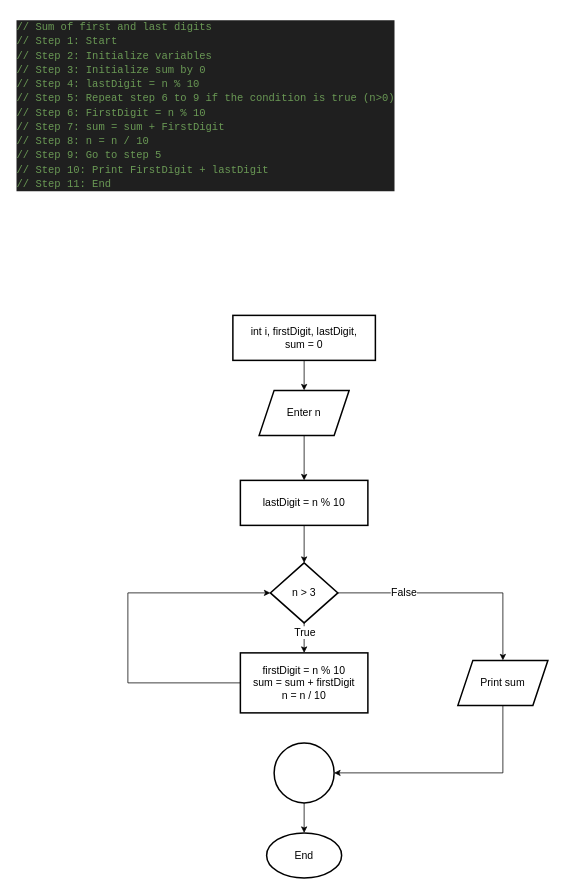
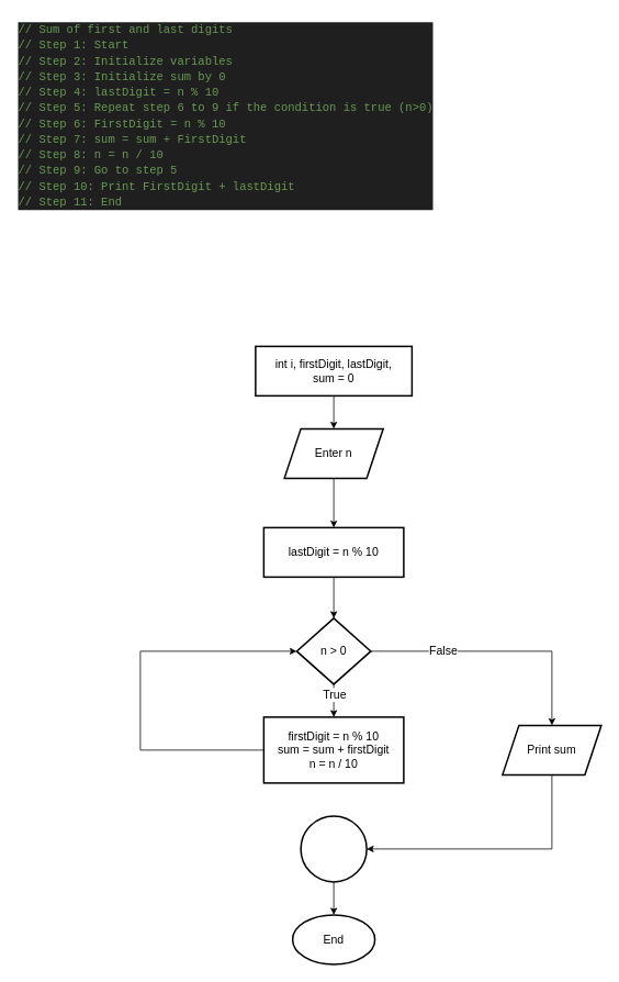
  <mxCell id="0" />
  <mxCell id="1" parent="0" />
  <mxCell id="2" value="&lt;div style=&quot;color: rgb(204, 204, 204); background-color: rgb(31, 31, 31); font-family: Consolas, &amp;quot;Courier New&amp;quot;, monospace; font-weight: normal; line-height: 19px; white-space: pre;&quot;&gt;&lt;div&gt;&lt;span style=&quot;color: #6a9955;&quot;&gt;// Sum of first and last digits&lt;/span&gt;&lt;/div&gt;&lt;div&gt;&lt;span style=&quot;color: #6a9955;&quot;&gt;// Step 1: Start&lt;/span&gt;&lt;/div&gt;&lt;div&gt;&lt;span style=&quot;color: #6a9955;&quot;&gt;// Step 2: Initialize variables&lt;/span&gt;&lt;/div&gt;&lt;div&gt;&lt;span style=&quot;color: #6a9955;&quot;&gt;// Step 3: Initialize sum by 0&lt;/span&gt;&lt;/div&gt;&lt;div&gt;&lt;span style=&quot;color: #6a9955;&quot;&gt;// Step 4: lastDigit = n % 10&lt;/span&gt;&lt;/div&gt;&lt;div&gt;&lt;span style=&quot;color: #6a9955;&quot;&gt;// Step 5: Repeat step 6 to 9 if the condition is true (n&amp;gt;0)&lt;/span&gt;&lt;/div&gt;&lt;div&gt;&lt;span style=&quot;color: #6a9955;&quot;&gt;// Step 6: FirstDigit = n % 10&lt;/span&gt;&lt;/div&gt;&lt;div&gt;&lt;span style=&quot;color: #6a9955;&quot;&gt;// Step 7: sum = sum + FirstDigit&lt;/span&gt;&lt;/div&gt;&lt;div&gt;&lt;span style=&quot;color: #6a9955;&quot;&gt;// Step 8: n = n / 10&lt;/span&gt;&lt;/div&gt;&lt;div&gt;&lt;span style=&quot;color: #6a9955;&quot;&gt;// Step 9: Go to step 5&lt;/span&gt;&lt;/div&gt;&lt;div&gt;&lt;span style=&quot;color: #6a9955;&quot;&gt;// Step 10: Print FirstDigit + lastDigit&lt;/span&gt;&lt;/div&gt;&lt;div&gt;&lt;span style=&quot;color: #6a9955;&quot;&gt;// Step 11: End&lt;/span&gt;&lt;/div&gt;&lt;/div&gt;" style="text;whiteSpace=wrap;html=1;fontSize=14;" vertex="1" parent="1"><mxGeometry x="20" y="20" width="500" height="250" as="geometry" /></mxCell>
  <mxCell id="3" value="End" style="strokeWidth=2;html=1;shape=mxgraph.flowchart.start_1;whiteSpace=wrap;fontSize=14;" vertex="1" parent="1"><mxGeometry x="355" y="1110" width="100" height="60" as="geometry" /></mxCell>
  <mxCell id="4" value="" style="edgeStyle=orthogonalEdgeStyle;rounded=0;orthogonalLoop=1;jettySize=auto;html=1;fontSize=14;" edge="1" parent="1" source="5" target="7"><mxGeometry relative="1" as="geometry" /></mxCell>
  <mxCell id="5" value="int i, firstDigit, lastDigit,&lt;div&gt;sum = 0&lt;/div&gt;" style="whiteSpace=wrap;html=1;strokeWidth=2;fontSize=14;" vertex="1" parent="1"><mxGeometry x="310" y="420" width="190" height="60" as="geometry" /></mxCell>
  <mxCell id="6" value="" style="edgeStyle=orthogonalEdgeStyle;rounded=0;orthogonalLoop=1;jettySize=auto;html=1;fontSize=14;" edge="1" parent="1" source="7" target="9"><mxGeometry relative="1" as="geometry" /></mxCell>
  <mxCell id="7" value="Enter n" style="shape=parallelogram;perimeter=parallelogramPerimeter;whiteSpace=wrap;html=1;fixedSize=1;strokeWidth=2;fontSize=14;" vertex="1" parent="1"><mxGeometry x="345" y="520" width="120" height="60" as="geometry" /></mxCell>
  <mxCell id="8" value="" style="edgeStyle=orthogonalEdgeStyle;rounded=0;orthogonalLoop=1;jettySize=auto;html=1;fontSize=14;" edge="1" parent="1" source="9" target="14"><mxGeometry relative="1" as="geometry" /></mxCell>
  <mxCell id="9" value="lastDigit = n % 10" style="whiteSpace=wrap;html=1;strokeWidth=2;fontSize=14;" vertex="1" parent="1"><mxGeometry x="320" y="640" width="170" height="60" as="geometry" /></mxCell>
  <mxCell id="10" value="" style="edgeStyle=orthogonalEdgeStyle;rounded=0;orthogonalLoop=1;jettySize=auto;html=1;fontSize=14;" edge="1" parent="1" source="14" target="16"><mxGeometry relative="1" as="geometry" /></mxCell>
  <mxCell id="11" value="True" style="edgeLabel;html=1;align=center;verticalAlign=middle;resizable=0;points=[];fontSize=14;" vertex="1" connectable="0" parent="10"><mxGeometry x="-0.38" relative="1" as="geometry"><mxPoint as="offset" /></mxGeometry></mxCell>
  <mxCell id="12" value="" style="edgeStyle=orthogonalEdgeStyle;rounded=0;orthogonalLoop=1;jettySize=auto;html=1;fontSize=14;" edge="1" parent="1" source="14" target="18"><mxGeometry relative="1" as="geometry" /></mxCell>
  <mxCell id="13" value="False" style="edgeLabel;html=1;align=center;verticalAlign=middle;resizable=0;points=[];fontSize=14;" vertex="1" connectable="0" parent="12"><mxGeometry x="-0.437" y="2" relative="1" as="geometry"><mxPoint as="offset" /></mxGeometry></mxCell>
- <mxCell id="14" value="n &amp;gt; 3" style="rhombus;whiteSpace=wrap;html=1;strokeWidth=2;fontSize=14;" vertex="1" parent="1"><mxGeometry x="360" y="750" width="90" height="80" as="geometry" /></mxCell>
+ <mxCell id="14" value="n &amp;gt; 0" style="rhombus;whiteSpace=wrap;html=1;strokeWidth=2;fontSize=14;" vertex="1" parent="1"><mxGeometry x="360" y="750" width="90" height="80" as="geometry" /></mxCell>
  <mxCell id="15" value="" style="edgeStyle=orthogonalEdgeStyle;rounded=0;orthogonalLoop=1;jettySize=auto;html=1;entryX=0;entryY=0.5;entryDx=0;entryDy=0;fontSize=14;" edge="1" parent="1" source="16" target="14"><mxGeometry relative="1" as="geometry"><mxPoint x="240" y="910" as="targetPoint" /><Array as="points"><mxPoint x="170" y="910" /><mxPoint x="170" y="790" /></Array></mxGeometry></mxCell>
  <mxCell id="16" value="firstDigit = n % 10&lt;div&gt;sum = sum + firstDigit&lt;/div&gt;&lt;div&gt;n = n / 10&lt;/div&gt;" style="whiteSpace=wrap;html=1;strokeWidth=2;fontSize=14;" vertex="1" parent="1"><mxGeometry x="320" y="870" width="170" height="80" as="geometry" /></mxCell>
  <mxCell id="17" value="" style="edgeStyle=orthogonalEdgeStyle;rounded=0;orthogonalLoop=1;jettySize=auto;html=1;fontSize=14;" edge="1" parent="1" source="18" target="20"><mxGeometry relative="1" as="geometry"><Array as="points"><mxPoint x="670" y="1030" /></Array></mxGeometry></mxCell>
  <mxCell id="18" value="Print sum" style="shape=parallelogram;perimeter=parallelogramPerimeter;whiteSpace=wrap;html=1;fixedSize=1;strokeWidth=2;fontSize=14;" vertex="1" parent="1"><mxGeometry x="610" y="880" width="120" height="60" as="geometry" /></mxCell>
  <mxCell id="19" value="" style="edgeStyle=orthogonalEdgeStyle;rounded=0;orthogonalLoop=1;jettySize=auto;html=1;fontSize=14;" edge="1" parent="1" source="20" target="3"><mxGeometry relative="1" as="geometry" /></mxCell>
  <mxCell id="20" value="" style="ellipse;whiteSpace=wrap;html=1;strokeWidth=2;fontSize=14;" vertex="1" parent="1"><mxGeometry x="365" y="990" width="80" height="80" as="geometry" /></mxCell>
